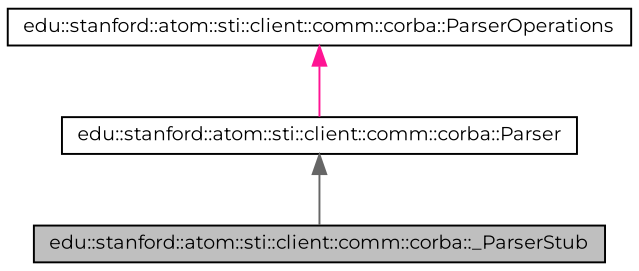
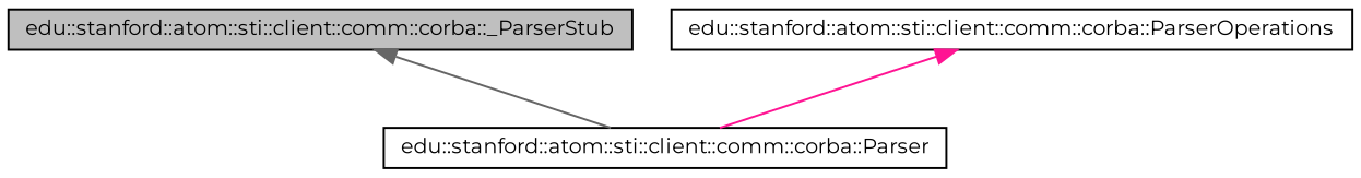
  digraph {
    fontname=Montserrat
    node [color=black fillcolor=white fontname=Montserrat fontsize=10 shape=record style=filled]
    edge [dir=back fontname=Montserrat fontsize=10 labelfontname="FreeSans.ttf" labelfontsize=10 style=solid]
    n1 [fillcolor=grey75 fontcolor=black height=0.2 label="edu::stanford::atom::sti::client::comm::corba::_ParserStub" width=0.4]
    n2 [height=0.2 label="edu::stanford::atom::sti::client::comm::corba::Parser" width=0.4]
    n3 [height=0.2 label="edu::stanford::atom::sti::client::comm::corba::ParserOperations" width=0.4]
-   n2 -> n1 [color=gray40]
+   n1 -> n2 [color=gray40]
    n3 -> n2 [color=deeppink]
  }
